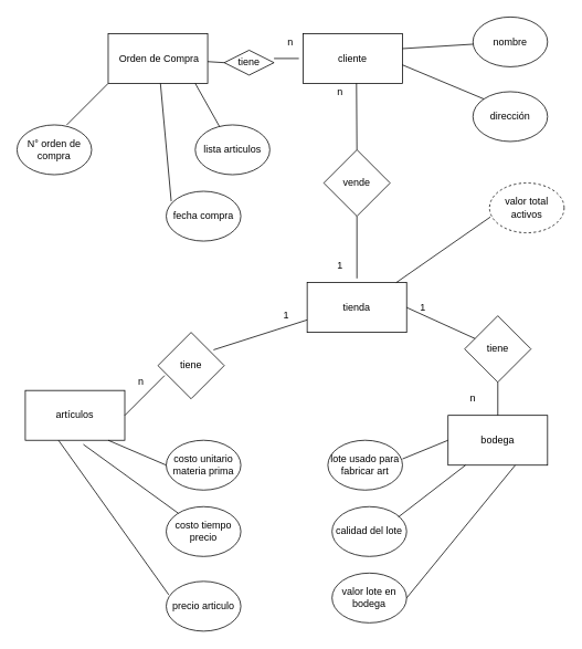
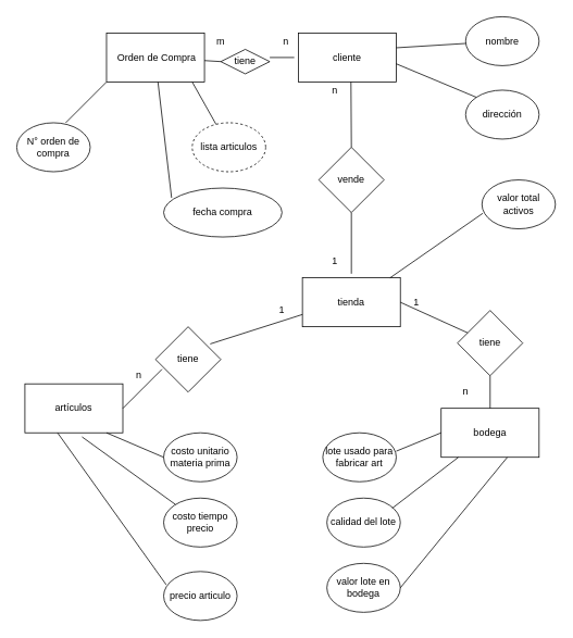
  <mxCell id="0" />
  <mxCell id="1" parent="0" />
  <mxCell id="2" value="tienda" style="rounded=0;whiteSpace=wrap;html=1;" parent="1" vertex="1"><mxGeometry x="370" y="340" width="120" height="60" as="geometry" /></mxCell>
  <mxCell id="3" value="cliente" style="rounded=0;whiteSpace=wrap;html=1;" parent="1" vertex="1"><mxGeometry x="365" y="40" width="120" height="60" as="geometry" /></mxCell>
  <mxCell id="4" value="" style="endArrow=none;html=1;entryX=0;entryY=0.75;entryDx=0;entryDy=0;exitX=0.838;exitY=0.263;exitDx=0;exitDy=0;exitPerimeter=0;" parent="1" source="23" target="2" edge="1"><mxGeometry width="50" height="50" relative="1" as="geometry"><mxPoint x="270" y="440" as="sourcePoint" /><mxPoint x="320" y="390" as="targetPoint" /></mxGeometry></mxCell>
  <mxCell id="5" value="vende" style="rhombus;whiteSpace=wrap;html=1;" parent="1" vertex="1"><mxGeometry x="390" y="180" width="80" height="80" as="geometry" /></mxCell>
  <mxCell id="6" value="" style="endArrow=none;html=1;entryX=0.5;entryY=1;entryDx=0;entryDy=0;" parent="1" target="5" edge="1"><mxGeometry width="50" height="50" relative="1" as="geometry"><mxPoint x="430" y="335" as="sourcePoint" /><mxPoint x="525" y="280" as="targetPoint" /></mxGeometry></mxCell>
  <mxCell id="7" value="" style="endArrow=none;html=1;entryX=0.5;entryY=1;entryDx=0;entryDy=0;exitX=0.5;exitY=0;exitDx=0;exitDy=0;" parent="1" source="5" edge="1"><mxGeometry width="50" height="50" relative="1" as="geometry"><mxPoint x="429.5" y="175" as="sourcePoint" /><mxPoint x="429.5" y="100" as="targetPoint" /></mxGeometry></mxCell>
  <mxCell id="8" value="N° orden de compra" style="ellipse;whiteSpace=wrap;html=1;" parent="1" vertex="1"><mxGeometry x="20" y="150" width="90" height="60" as="geometry" /></mxCell>
  <mxCell id="9" value="" style="endArrow=none;html=1;" parent="1" edge="1"><mxGeometry width="50" height="50" relative="1" as="geometry"><mxPoint x="80" y="150" as="sourcePoint" /><mxPoint x="130" y="100" as="targetPoint" /></mxGeometry></mxCell>
  <mxCell id="10" value="&lt;span&gt;&amp;nbsp;Orden de Compra&lt;/span&gt;" style="rounded=0;whiteSpace=wrap;html=1;" parent="1" vertex="1"><mxGeometry x="130" y="40" width="120" height="60" as="geometry" /></mxCell>
  <mxCell id="11" value="tiene" style="rhombus;whiteSpace=wrap;html=1;" parent="1" vertex="1"><mxGeometry x="270" y="60" width="60" height="30" as="geometry" /></mxCell>
  <mxCell id="12" value="" style="endArrow=none;html=1;exitX=0;exitY=0.5;exitDx=0;exitDy=0;" parent="1" source="11" target="10" edge="1"><mxGeometry width="50" height="50" relative="1" as="geometry"><mxPoint x="250.5" y="140" as="sourcePoint" /><mxPoint x="250" y="60" as="targetPoint" /></mxGeometry></mxCell>
  <mxCell id="13" value="" style="endArrow=none;html=1;" parent="1" edge="1"><mxGeometry width="50" height="50" relative="1" as="geometry"><mxPoint x="360" y="70" as="sourcePoint" /><mxPoint x="330" y="70" as="targetPoint" /><Array as="points" /></mxGeometry></mxCell>
- <mxCell id="14" value="lista articulos" style="ellipse;whiteSpace=wrap;html=1;" parent="1" vertex="1"><mxGeometry x="235" y="150" width="90" height="60" as="geometry" /></mxCell>
- <mxCell id="15" value="fecha compra" style="ellipse;whiteSpace=wrap;html=1;" parent="1" vertex="1"><mxGeometry x="200" y="230" width="90" height="60" as="geometry" /></mxCell>
+ <mxCell id="14" value="lista articulos" style="ellipse;whiteSpace=wrap;html=1;dashed=1;" parent="1" vertex="1"><mxGeometry x="235" y="150" width="90" height="60" as="geometry" /></mxCell>
+ <mxCell id="15" value="fecha compra" style="ellipse;whiteSpace=wrap;html=1;" parent="1" vertex="1"><mxGeometry x="200" y="230" width="145" height="60" as="geometry" /></mxCell>
  <mxCell id="16" value="" style="endArrow=none;html=1;exitX=0.067;exitY=0.2;exitDx=0;exitDy=0;exitPerimeter=0;entryX=0.192;entryY=1.067;entryDx=0;entryDy=0;entryPerimeter=0;" parent="1" source="15" edge="1"><mxGeometry width="50" height="50" relative="1" as="geometry"><mxPoint x="160" y="225.98" as="sourcePoint" /><mxPoint x="193.01" y="100" as="targetPoint" /></mxGeometry></mxCell>
  <mxCell id="17" value="" style="endArrow=none;html=1;entryX=0.192;entryY=1.067;entryDx=0;entryDy=0;entryPerimeter=0;" parent="1" source="14" edge="1"><mxGeometry width="50" height="50" relative="1" as="geometry"><mxPoint x="248.02" y="242" as="sourcePoint" /><mxPoint x="235" y="100" as="targetPoint" /></mxGeometry></mxCell>
  <mxCell id="18" value="nombre" style="ellipse;whiteSpace=wrap;html=1;" parent="1" vertex="1"><mxGeometry x="570" y="20" width="90" height="60" as="geometry" /></mxCell>
  <mxCell id="19" value="dirección" style="ellipse;whiteSpace=wrap;html=1;" parent="1" vertex="1"><mxGeometry x="570" y="110" width="90" height="60" as="geometry" /></mxCell>
  <mxCell id="20" value="" style="endArrow=none;html=1;entryX=0.192;entryY=1.067;entryDx=0;entryDy=0;entryPerimeter=0;" parent="1" source="18" edge="1"><mxGeometry width="50" height="50" relative="1" as="geometry"><mxPoint x="514.199" y="110" as="sourcePoint" /><mxPoint x="485" y="58.09" as="targetPoint" /></mxGeometry></mxCell>
  <mxCell id="21" value="" style="endArrow=none;html=1;entryX=0.192;entryY=1.067;entryDx=0;entryDy=0;entryPerimeter=0;exitX=0;exitY=0;exitDx=0;exitDy=0;" parent="1" source="19" edge="1"><mxGeometry width="50" height="50" relative="1" as="geometry"><mxPoint x="570" y="72.338" as="sourcePoint" /><mxPoint x="484.81" y="77.67" as="targetPoint" /></mxGeometry></mxCell>
  <mxCell id="22" value="artículos" style="rounded=0;whiteSpace=wrap;html=1;" parent="1" vertex="1"><mxGeometry x="30" y="470" width="120" height="60" as="geometry" /></mxCell>
  <mxCell id="23" value="tiene" style="rhombus;whiteSpace=wrap;html=1;" parent="1" vertex="1"><mxGeometry x="190" y="400" width="80" height="80" as="geometry" /></mxCell>
  <mxCell id="24" value="" style="endArrow=none;html=1;entryX=0.1;entryY=0.65;entryDx=0;entryDy=0;entryPerimeter=0;" parent="1" target="23" edge="1"><mxGeometry width="50" height="50" relative="1" as="geometry"><mxPoint x="150" y="500" as="sourcePoint" /><mxPoint x="220" y="460" as="targetPoint" /></mxGeometry></mxCell>
  <mxCell id="25" value="costo unitario&lt;br&gt;materia prima" style="ellipse;whiteSpace=wrap;html=1;" parent="1" vertex="1"><mxGeometry x="200" y="530" width="90" height="60" as="geometry" /></mxCell>
  <mxCell id="26" value="costo tiempo precio" style="ellipse;whiteSpace=wrap;html=1;" parent="1" vertex="1"><mxGeometry x="200" y="610" width="90" height="60" as="geometry" /></mxCell>
  <mxCell id="27" value="precio articulo" style="ellipse;whiteSpace=wrap;html=1;" parent="1" vertex="1"><mxGeometry x="200" y="700" width="90" height="60" as="geometry" /></mxCell>
  <mxCell id="28" value="" style="endArrow=none;html=1;entryX=0;entryY=0.5;entryDx=0;entryDy=0;" parent="1" target="25" edge="1"><mxGeometry width="50" height="50" relative="1" as="geometry"><mxPoint x="130" y="530" as="sourcePoint" /><mxPoint x="190" y="490" as="targetPoint" /></mxGeometry></mxCell>
  <mxCell id="29" value="" style="endArrow=none;html=1;" parent="1" target="26" edge="1"><mxGeometry width="50" height="50" relative="1" as="geometry"><mxPoint x="100" y="535" as="sourcePoint" /><mxPoint x="170" y="565" as="targetPoint" /></mxGeometry></mxCell>
  <mxCell id="30" value="" style="endArrow=none;html=1;entryX=0.033;entryY=0.267;entryDx=0;entryDy=0;entryPerimeter=0;" parent="1" target="27" edge="1"><mxGeometry width="50" height="50" relative="1" as="geometry"><mxPoint x="70" y="530" as="sourcePoint" /><mxPoint x="190" y="710" as="targetPoint" /></mxGeometry></mxCell>
  <mxCell id="31" value="tiene" style="rhombus;whiteSpace=wrap;html=1;" parent="1" vertex="1"><mxGeometry x="560" y="380" width="80" height="80" as="geometry" /></mxCell>
  <mxCell id="32" value="bodega" style="rounded=0;whiteSpace=wrap;html=1;" parent="1" vertex="1"><mxGeometry x="540" y="500" width="120" height="60" as="geometry" /></mxCell>
  <mxCell id="33" value="" style="endArrow=none;html=1;entryX=0;entryY=0.75;entryDx=0;entryDy=0;" parent="1" source="31" edge="1"><mxGeometry width="50" height="50" relative="1" as="geometry"><mxPoint x="390" y="425" as="sourcePoint" /><mxPoint x="490" y="370" as="targetPoint" /></mxGeometry></mxCell>
  <mxCell id="34" value="" style="endArrow=none;html=1;entryX=0.5;entryY=1;entryDx=0;entryDy=0;" parent="1" target="31" edge="1"><mxGeometry width="50" height="50" relative="1" as="geometry"><mxPoint x="600" y="500" as="sourcePoint" /><mxPoint x="520" y="462.5" as="targetPoint" /></mxGeometry></mxCell>
  <mxCell id="35" value="lote usado para fabricar art" style="ellipse;whiteSpace=wrap;html=1;" parent="1" vertex="1"><mxGeometry x="395" y="530" width="90" height="60" as="geometry" /></mxCell>
  <mxCell id="36" value="calidad del lote" style="ellipse;whiteSpace=wrap;html=1;" parent="1" vertex="1"><mxGeometry x="400" y="610" width="90" height="60" as="geometry" /></mxCell>
  <mxCell id="37" value="valor lote en bodega" style="ellipse;whiteSpace=wrap;html=1;" parent="1" vertex="1"><mxGeometry x="400" y="690" width="90" height="60" as="geometry" /></mxCell>
- <mxCell id="38" value="valor total activos" style="ellipse;whiteSpace=wrap;html=1;dashed=1;" parent="1" vertex="1"><mxGeometry x="590" y="220" width="90" height="60" as="geometry" /></mxCell>
+ <mxCell id="38" value="valor total activos" style="ellipse;whiteSpace=wrap;html=1;" parent="1" vertex="1"><mxGeometry x="590" y="220" width="90" height="60" as="geometry" /></mxCell>
  <mxCell id="39" value="" style="endArrow=none;html=1;entryX=0;entryY=0.75;entryDx=0;entryDy=0;exitX=0.011;exitY=0.683;exitDx=0;exitDy=0;exitPerimeter=0;" parent="1" source="38" edge="1"><mxGeometry width="50" height="50" relative="1" as="geometry"><mxPoint x="560" y="377.5" as="sourcePoint" /><mxPoint x="477.5" y="340" as="targetPoint" /></mxGeometry></mxCell>
  <mxCell id="40" value="" style="endArrow=none;html=1;entryX=0;entryY=0.75;entryDx=0;entryDy=0;exitX=0;exitY=0.5;exitDx=0;exitDy=0;" parent="1" source="32" edge="1"><mxGeometry width="50" height="50" relative="1" as="geometry"><mxPoint x="567.5" y="590" as="sourcePoint" /><mxPoint x="485" y="552.5" as="targetPoint" /></mxGeometry></mxCell>
  <mxCell id="41" value="" style="endArrow=none;html=1;entryX=0;entryY=0.75;entryDx=0;entryDy=0;" parent="1" source="32" edge="1"><mxGeometry width="50" height="50" relative="1" as="geometry"><mxPoint x="535" y="600" as="sourcePoint" /><mxPoint x="480" y="622.5" as="targetPoint" /></mxGeometry></mxCell>
  <mxCell id="42" value="" style="endArrow=none;html=1;entryX=1;entryY=0.5;entryDx=0;entryDy=0;" parent="1" target="37" edge="1"><mxGeometry width="50" height="50" relative="1" as="geometry"><mxPoint x="621.081" y="560" as="sourcePoint" /><mxPoint x="540" y="622.5" as="targetPoint" /></mxGeometry></mxCell>
  <mxCell id="43" value="n" style="text;html=1;strokeColor=none;fillColor=none;align=center;verticalAlign=middle;whiteSpace=wrap;rounded=0;" parent="1" vertex="1"><mxGeometry x="330" y="40" width="40" height="20" as="geometry" /></mxCell>
+ <mxCell id="44" value="m" style="text;html=1;strokeColor=none;fillColor=none;align=center;verticalAlign=middle;whiteSpace=wrap;rounded=0;" parent="1" vertex="1"><mxGeometry x="250" y="40" width="40" height="20" as="geometry" /></mxCell>
  <mxCell id="45" value="n" style="text;html=1;strokeColor=none;fillColor=none;align=center;verticalAlign=middle;whiteSpace=wrap;rounded=0;" parent="1" vertex="1"><mxGeometry x="390" y="100" width="40" height="20" as="geometry" /></mxCell>
  <mxCell id="46" value="1" style="text;html=1;strokeColor=none;fillColor=none;align=center;verticalAlign=middle;whiteSpace=wrap;rounded=0;" parent="1" vertex="1"><mxGeometry x="390" y="310" width="40" height="20" as="geometry" /></mxCell>
  <mxCell id="47" value="n" style="text;html=1;strokeColor=none;fillColor=none;align=center;verticalAlign=middle;whiteSpace=wrap;rounded=0;" parent="1" vertex="1"><mxGeometry x="150" y="450" width="40" height="20" as="geometry" /></mxCell>
  <mxCell id="48" value="1" style="text;html=1;strokeColor=none;fillColor=none;align=center;verticalAlign=middle;whiteSpace=wrap;rounded=0;" parent="1" vertex="1"><mxGeometry x="325" y="370" width="40" height="20" as="geometry" /></mxCell>
  <mxCell id="49" value="1" style="text;html=1;strokeColor=none;fillColor=none;align=center;verticalAlign=middle;whiteSpace=wrap;rounded=0;" parent="1" vertex="1"><mxGeometry x="490" y="360" width="40" height="20" as="geometry" /></mxCell>
  <mxCell id="50" value="n" style="text;html=1;strokeColor=none;fillColor=none;align=center;verticalAlign=middle;whiteSpace=wrap;rounded=0;" parent="1" vertex="1"><mxGeometry x="550" y="470" width="40" height="20" as="geometry" /></mxCell>
